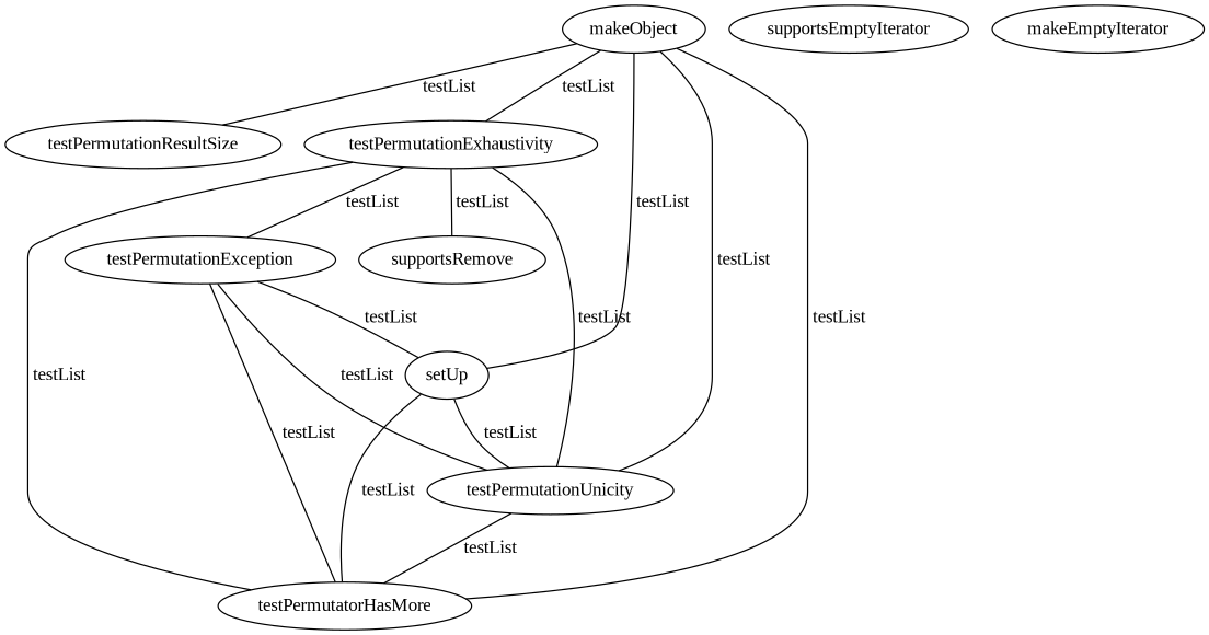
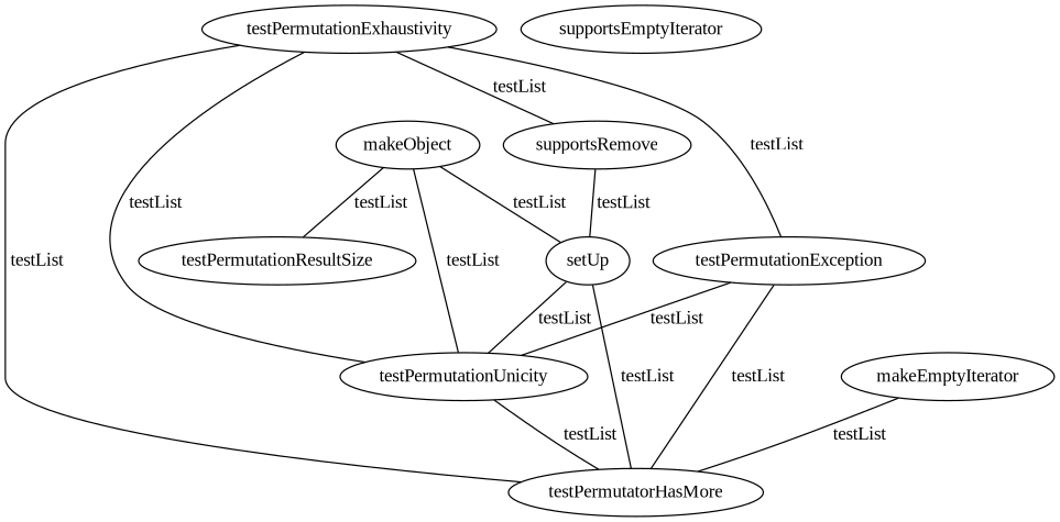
  digraph {
    fontname="Liberation Serif"
    node [fontname="Liberation Serif"]
    edge [dir=none fontname="Liberation Serif"]
    makeObject
    testPermutationResultSize
    testPermutationExhaustivity
    setUp
    testPermutationUnicity
    testPermutatorHasMore
    testPermutationException
    supportsRemove
    supportsEmptyIterator
    makeEmptyIterator
    makeObject -> testPermutationResultSize [label=" testList"]
-   makeObject -> testPermutationExhaustivity [label=" testList"]
    makeObject -> setUp [label=" testList"]
    makeObject -> testPermutationUnicity [label=" testList"]
-   makeObject -> testPermutatorHasMore [label=" testList"]
+   makeEmptyIterator -> testPermutatorHasMore [label=" testList"]
    testPermutationExhaustivity -> testPermutationUnicity [label=" testList"]
    testPermutationExhaustivity -> testPermutatorHasMore [label=" testList"]
    testPermutationExhaustivity -> testPermutationException [label=" testList"]
    testPermutationExhaustivity -> supportsRemove [label=" testList"]
    setUp -> testPermutationUnicity [label=" testList"]
    setUp -> testPermutatorHasMore [label=" testList"]
    testPermutationUnicity -> testPermutatorHasMore [label=" testList"]
-   testPermutationException -> setUp [label=" testList"]
+   supportsRemove -> setUp [label=" testList"]
    testPermutationException -> testPermutationUnicity [label=" testList"]
    testPermutationException -> testPermutatorHasMore [label=" testList"]
  }
